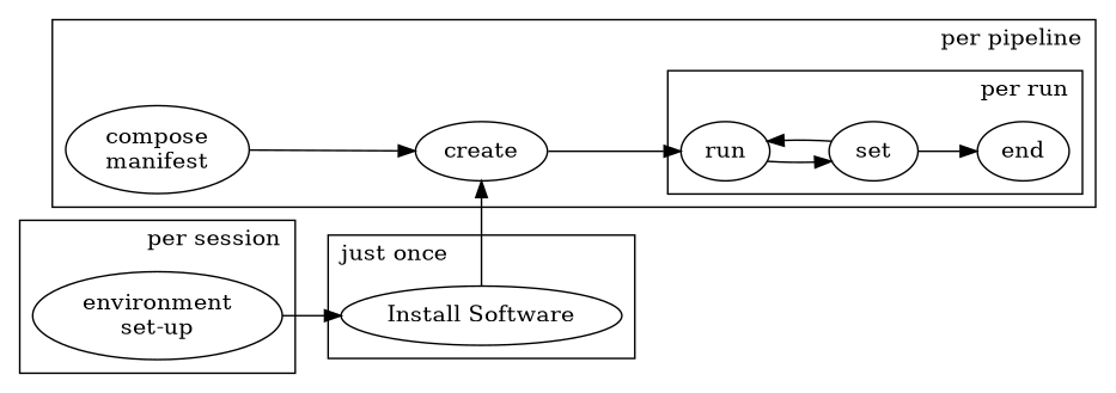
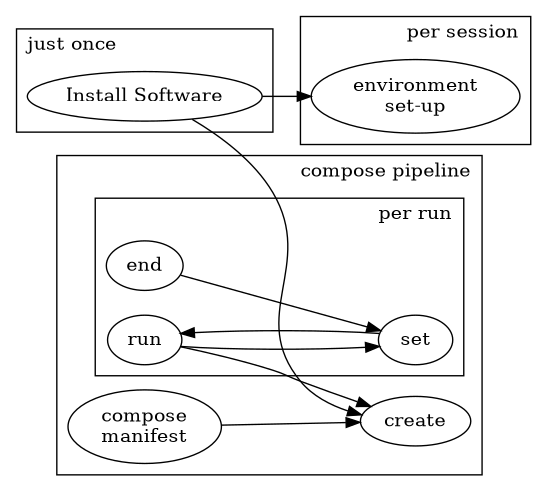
  digraph {
    rankdir=LR
    n1 [label="environment\nset-up"]
    n2 [label="Install Software"]
    run
    n4 [label=set]
    end
    n6 [label="compose\nmanifest"]
    create
    subgraph cluster_1 {
      label="per session"
      labeljust=r
      labelloc=t
      n1
    }
    subgraph cluster_2 {
      label="just once"
      labeljust=l
      labelloc=t
      n2
    }
    subgraph cluster_3 {
-     label="per pipeline"
+     label="compose pipeline"
      labeljust=r
      labelloc=t
      n6
      create
      subgraph cluster_4 {
        label="                      per run"
        labeljust=r
        labelloc=t
        run
        n4
        end
      }
    }
-   n1 -> n2
+   n2 -> n1
    n2 -> create [constraint=false]
    run -> n4
    n4 -> run
-   n4 -> end
+   end -> n4
    n6 -> create
-   create -> run
+   run -> create
  }
